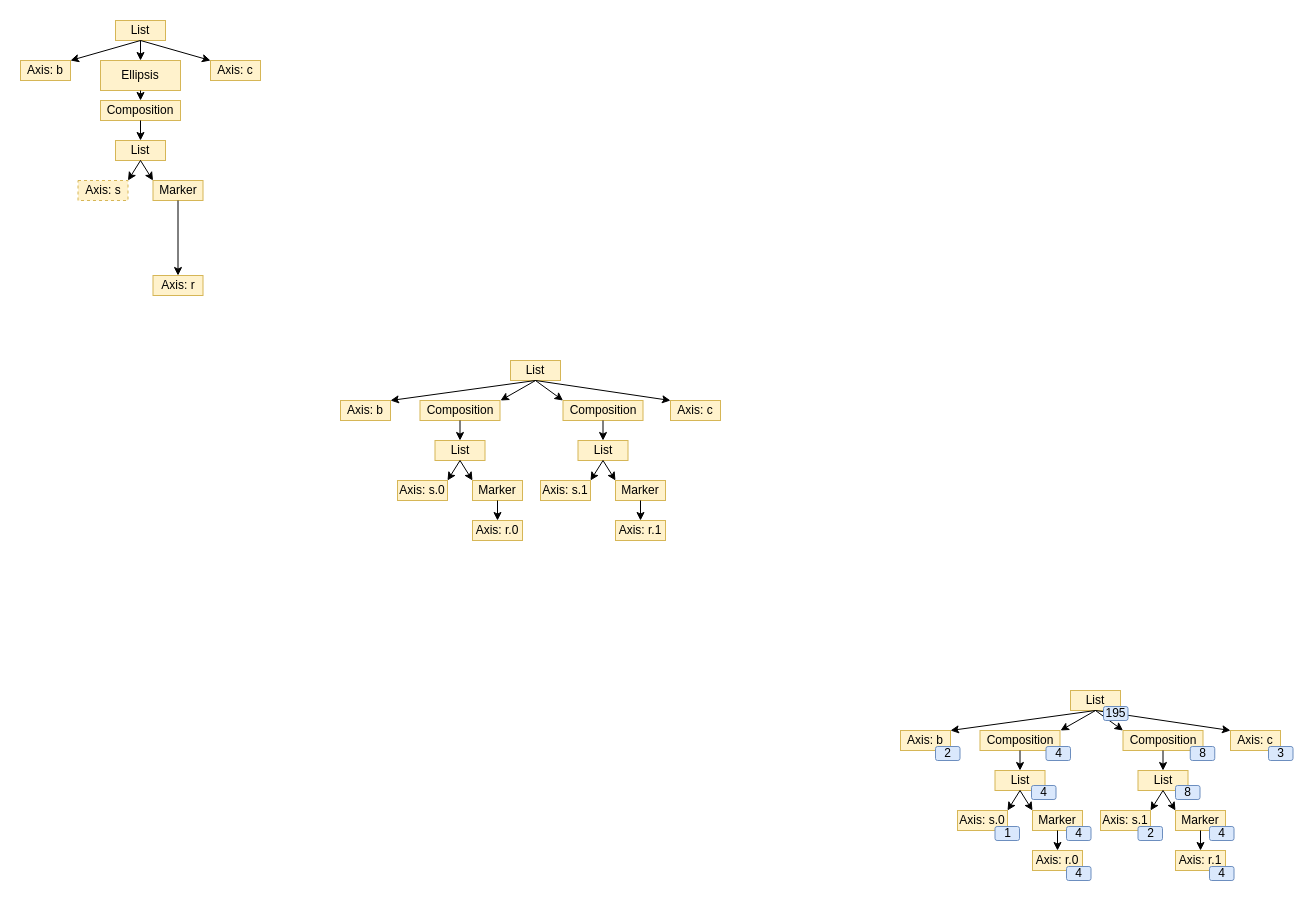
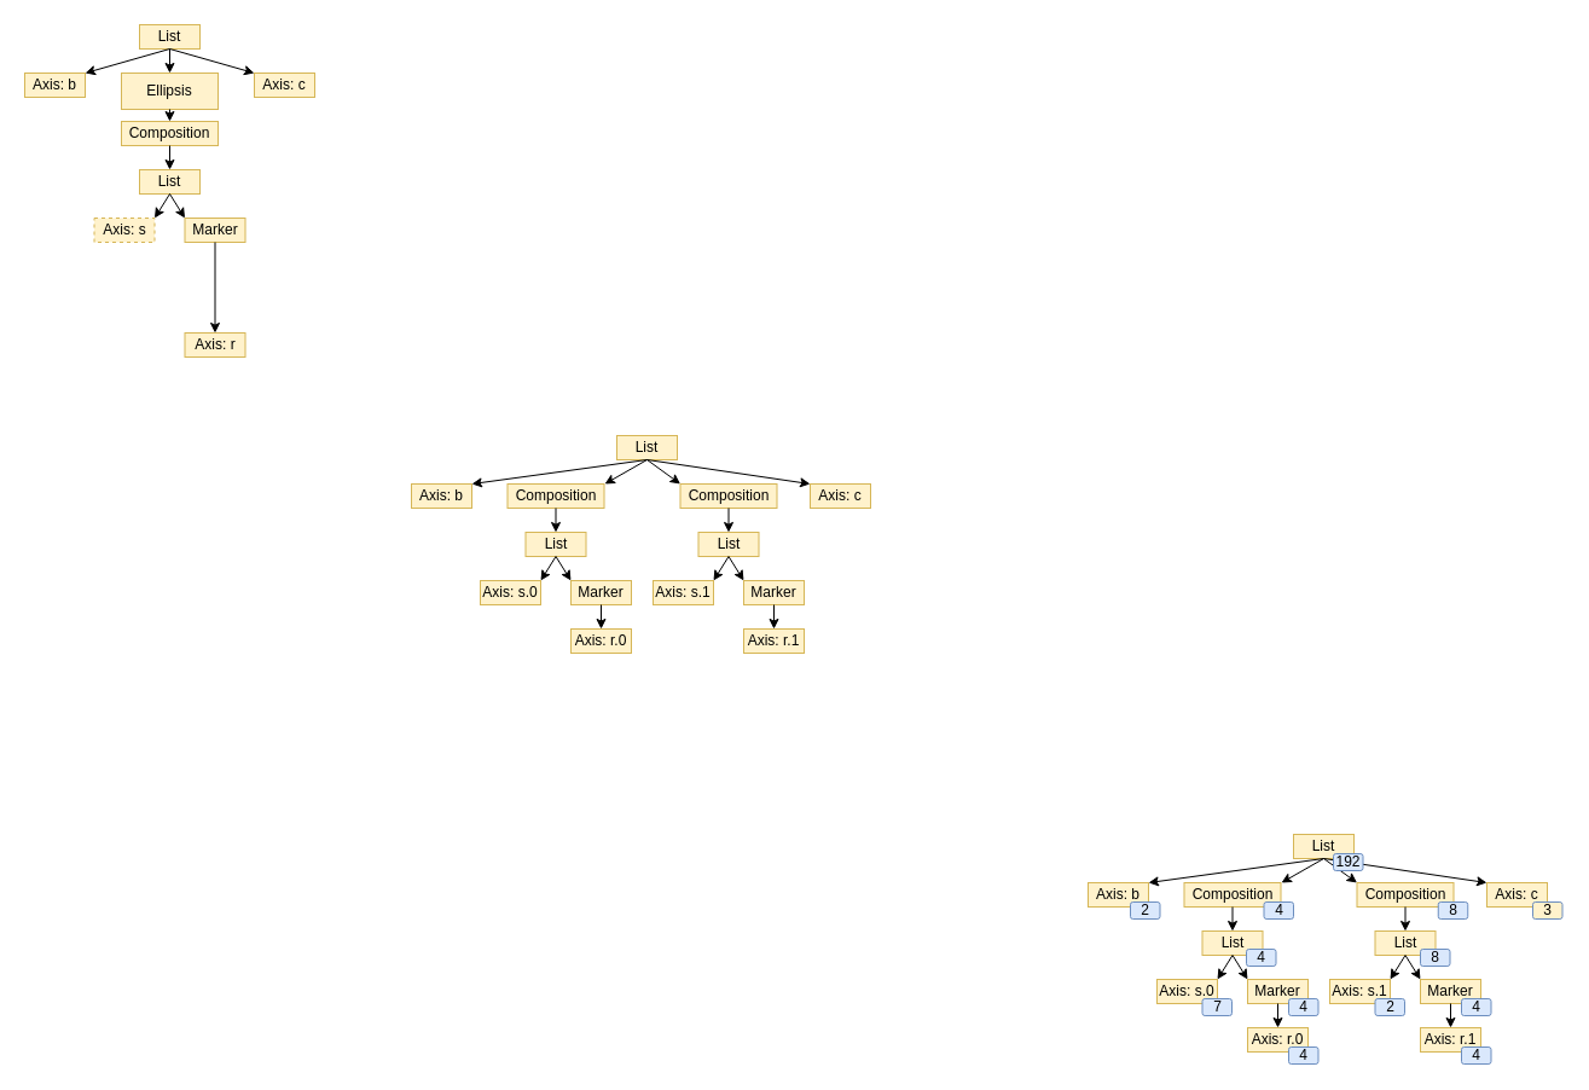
  <mxCell id="0" />
  <mxCell id="1" parent="0" />
  <mxCell id="2" value="List" style="rounded=0;whiteSpace=wrap;html=1;fillColor=#fff2cc;strokeColor=#d6b656;" vertex="1" parent="1"><mxGeometry x="115" y="20" width="50" height="20" as="geometry" /></mxCell>
  <mxCell id="3" value="Composition" style="rounded=0;whiteSpace=wrap;html=1;fillColor=#fff2cc;strokeColor=#d6b656;" vertex="1" parent="1"><mxGeometry x="100" y="100" width="80" height="20" as="geometry" /></mxCell>
  <mxCell id="4" value="Axis: b" style="rounded=0;whiteSpace=wrap;html=1;fillColor=#fff2cc;strokeColor=#d6b656;" vertex="1" parent="1"><mxGeometry x="20" y="60" width="50" height="20" as="geometry" /></mxCell>
  <mxCell id="5" value="Ellipsis" style="rounded=0;whiteSpace=wrap;html=1;fillColor=#fff2cc;strokeColor=#d6b656;" vertex="1" parent="1"><mxGeometry x="100" y="60" width="80" height="30" as="geometry" /></mxCell>
  <mxCell id="6" value="Axis: c" style="rounded=0;whiteSpace=wrap;html=1;fillColor=#fff2cc;strokeColor=#d6b656;" vertex="1" parent="1"><mxGeometry x="210" y="60" width="50" height="20" as="geometry" /></mxCell>
  <mxCell id="7" value="List" style="rounded=0;whiteSpace=wrap;html=1;fillColor=#fff2cc;strokeColor=#d6b656;" vertex="1" parent="1"><mxGeometry x="115" y="140" width="50" height="20" as="geometry" /></mxCell>
  <mxCell id="8" value="Axis: s" style="rounded=0;whiteSpace=wrap;html=1;fillColor=#fff2cc;strokeColor=#d6b656;dashed=1;" vertex="1" parent="1"><mxGeometry x="77.5" y="180" width="50" height="20" as="geometry" /></mxCell>
  <mxCell id="9" value="Marker" style="rounded=0;whiteSpace=wrap;html=1;fillColor=#fff2cc;strokeColor=#d6b656;" vertex="1" parent="1"><mxGeometry x="152.5" y="180" width="50" height="20" as="geometry" /></mxCell>
  <mxCell id="10" value="Axis: r" style="rounded=0;whiteSpace=wrap;html=1;fillColor=#fff2cc;strokeColor=#d6b656;" vertex="1" parent="1"><mxGeometry x="152.5" y="275" width="50" height="20" as="geometry" /></mxCell>
  <mxCell id="11" value="" style="endArrow=classic;html=1;rounded=0;exitX=0.5;exitY=1;exitDx=0;exitDy=0;entryX=1;entryY=0;entryDx=0;entryDy=0;" edge="1" parent="1" source="2" target="4"><mxGeometry width="50" height="50" relative="1" as="geometry"><mxPoint x="100" y="140" as="sourcePoint" /><mxPoint x="150" y="90" as="targetPoint" /></mxGeometry></mxCell>
  <mxCell id="12" value="" style="endArrow=classic;html=1;rounded=0;entryX=0;entryY=0;entryDx=0;entryDy=0;" edge="1" parent="1" target="6"><mxGeometry width="50" height="50" relative="1" as="geometry"><mxPoint x="140" y="40" as="sourcePoint" /><mxPoint x="80" y="70" as="targetPoint" /></mxGeometry></mxCell>
  <mxCell id="13" value="" style="endArrow=classic;html=1;rounded=0;entryX=0.5;entryY=0;entryDx=0;entryDy=0;" edge="1" parent="1" target="5"><mxGeometry width="50" height="50" relative="1" as="geometry"><mxPoint x="140" y="40" as="sourcePoint" /><mxPoint x="220" y="70" as="targetPoint" /></mxGeometry></mxCell>
  <mxCell id="14" value="" style="endArrow=classic;html=1;rounded=0;entryX=0.5;entryY=0;entryDx=0;entryDy=0;exitX=0.5;exitY=1;exitDx=0;exitDy=0;" edge="1" parent="1" source="5" target="3"><mxGeometry width="50" height="50" relative="1" as="geometry"><mxPoint x="150" y="50" as="sourcePoint" /><mxPoint x="150" y="70" as="targetPoint" /></mxGeometry></mxCell>
  <mxCell id="15" value="" style="endArrow=classic;html=1;rounded=0;entryX=0.5;entryY=0;entryDx=0;entryDy=0;exitX=0.5;exitY=1;exitDx=0;exitDy=0;" edge="1" parent="1" source="3" target="7"><mxGeometry width="50" height="50" relative="1" as="geometry"><mxPoint x="150" y="90" as="sourcePoint" /><mxPoint x="150" y="110" as="targetPoint" /></mxGeometry></mxCell>
  <mxCell id="16" value="" style="endArrow=classic;html=1;rounded=0;exitX=0.5;exitY=1;exitDx=0;exitDy=0;entryX=1;entryY=0;entryDx=0;entryDy=0;" edge="1" parent="1" source="7" target="8"><mxGeometry width="50" height="50" relative="1" as="geometry"><mxPoint x="150" y="130" as="sourcePoint" /><mxPoint x="130" y="180" as="targetPoint" /></mxGeometry></mxCell>
  <mxCell id="17" value="" style="endArrow=classic;html=1;rounded=0;exitX=0.5;exitY=1;exitDx=0;exitDy=0;entryX=0;entryY=0;entryDx=0;entryDy=0;" edge="1" parent="1" source="7" target="9"><mxGeometry width="50" height="50" relative="1" as="geometry"><mxPoint x="150" y="170" as="sourcePoint" /><mxPoint x="140" y="190" as="targetPoint" /></mxGeometry></mxCell>
  <mxCell id="18" value="" style="endArrow=classic;html=1;rounded=0;exitX=0.5;exitY=1;exitDx=0;exitDy=0;entryX=0.5;entryY=0;entryDx=0;entryDy=0;" edge="1" parent="1" source="9" target="10"><mxGeometry width="50" height="50" relative="1" as="geometry"><mxPoint x="150" y="170" as="sourcePoint" /><mxPoint x="163" y="190" as="targetPoint" /></mxGeometry></mxCell>
  <mxCell id="19" value="List" style="rounded=0;whiteSpace=wrap;html=1;fillColor=#fff2cc;strokeColor=#d6b656;" vertex="1" parent="1"><mxGeometry x="510" y="360" width="50" height="20" as="geometry" /></mxCell>
  <mxCell id="20" value="Axis: b" style="rounded=0;whiteSpace=wrap;html=1;fillColor=#fff2cc;strokeColor=#d6b656;" vertex="1" parent="1"><mxGeometry x="340" y="400" width="50" height="20" as="geometry" /></mxCell>
  <mxCell id="21" value="Axis: c" style="rounded=0;whiteSpace=wrap;html=1;fillColor=#fff2cc;strokeColor=#d6b656;" vertex="1" parent="1"><mxGeometry x="670" y="400" width="50" height="20" as="geometry" /></mxCell>
  <mxCell id="22" value="" style="endArrow=classic;html=1;rounded=0;exitX=0.5;exitY=1;exitDx=0;exitDy=0;entryX=1;entryY=0;entryDx=0;entryDy=0;" edge="1" parent="1" source="19" target="20"><mxGeometry width="50" height="50" relative="1" as="geometry"><mxPoint x="460" y="480" as="sourcePoint" /><mxPoint x="510" y="430" as="targetPoint" /></mxGeometry></mxCell>
  <mxCell id="23" value="" style="endArrow=classic;html=1;rounded=0;entryX=0;entryY=0;entryDx=0;entryDy=0;exitX=0.5;exitY=1;exitDx=0;exitDy=0;" edge="1" parent="1" target="21" source="19"><mxGeometry width="50" height="50" relative="1" as="geometry"><mxPoint x="500" y="380" as="sourcePoint" /><mxPoint x="440" y="410" as="targetPoint" /></mxGeometry></mxCell>
  <mxCell id="24" value="" style="endArrow=classic;html=1;rounded=0;entryX=0.5;entryY=0;entryDx=0;entryDy=0;exitX=0.5;exitY=1;exitDx=0;exitDy=0;" edge="1" parent="1" source="19"><mxGeometry width="50" height="50" relative="1" as="geometry"><mxPoint x="500" y="380" as="sourcePoint" /><mxPoint x="500" y="400" as="targetPoint" /></mxGeometry></mxCell>
  <mxCell id="25" value="Composition" style="rounded=0;whiteSpace=wrap;html=1;fillColor=#fff2cc;strokeColor=#d6b656;" vertex="1" parent="1"><mxGeometry x="419.5" y="400" width="80" height="20" as="geometry" /></mxCell>
  <mxCell id="26" value="List" style="rounded=0;whiteSpace=wrap;html=1;fillColor=#fff2cc;strokeColor=#d6b656;" vertex="1" parent="1"><mxGeometry x="434.5" y="440" width="50" height="20" as="geometry" /></mxCell>
  <mxCell id="27" value="Axis: s.0" style="rounded=0;whiteSpace=wrap;html=1;fillColor=#fff2cc;strokeColor=#d6b656;" vertex="1" parent="1"><mxGeometry x="397" y="480" width="50" height="20" as="geometry" /></mxCell>
  <mxCell id="28" value="Marker" style="rounded=0;whiteSpace=wrap;html=1;fillColor=#fff2cc;strokeColor=#d6b656;" vertex="1" parent="1"><mxGeometry x="472" y="480" width="50" height="20" as="geometry" /></mxCell>
  <mxCell id="29" value="Axis: r.0" style="rounded=0;whiteSpace=wrap;html=1;fillColor=#fff2cc;strokeColor=#d6b656;" vertex="1" parent="1"><mxGeometry x="472" y="520" width="50" height="20" as="geometry" /></mxCell>
  <mxCell id="30" value="" style="endArrow=classic;html=1;rounded=0;entryX=0.5;entryY=0;entryDx=0;entryDy=0;exitX=0.5;exitY=1;exitDx=0;exitDy=0;" edge="1" parent="1" source="25" target="26"><mxGeometry width="50" height="50" relative="1" as="geometry"><mxPoint x="469.5" y="390" as="sourcePoint" /><mxPoint x="469.5" y="410" as="targetPoint" /></mxGeometry></mxCell>
  <mxCell id="31" value="" style="endArrow=classic;html=1;rounded=0;exitX=0.5;exitY=1;exitDx=0;exitDy=0;entryX=1;entryY=0;entryDx=0;entryDy=0;" edge="1" parent="1" source="26" target="27"><mxGeometry width="50" height="50" relative="1" as="geometry"><mxPoint x="469.5" y="430" as="sourcePoint" /><mxPoint x="449.5" y="480" as="targetPoint" /></mxGeometry></mxCell>
  <mxCell id="32" value="" style="endArrow=classic;html=1;rounded=0;exitX=0.5;exitY=1;exitDx=0;exitDy=0;entryX=0;entryY=0;entryDx=0;entryDy=0;" edge="1" parent="1" source="26" target="28"><mxGeometry width="50" height="50" relative="1" as="geometry"><mxPoint x="469.5" y="470" as="sourcePoint" /><mxPoint x="459.5" y="490" as="targetPoint" /></mxGeometry></mxCell>
  <mxCell id="33" value="" style="endArrow=classic;html=1;rounded=0;exitX=0.5;exitY=1;exitDx=0;exitDy=0;entryX=0.5;entryY=0;entryDx=0;entryDy=0;" edge="1" parent="1" source="28" target="29"><mxGeometry width="50" height="50" relative="1" as="geometry"><mxPoint x="469.5" y="470" as="sourcePoint" /><mxPoint x="482.5" y="490" as="targetPoint" /></mxGeometry></mxCell>
  <mxCell id="34" value="Composition" style="rounded=0;whiteSpace=wrap;html=1;fillColor=#fff2cc;strokeColor=#d6b656;" vertex="1" parent="1"><mxGeometry x="562.5" y="400" width="80" height="20" as="geometry" /></mxCell>
  <mxCell id="35" value="List" style="rounded=0;whiteSpace=wrap;html=1;fillColor=#fff2cc;strokeColor=#d6b656;" vertex="1" parent="1"><mxGeometry x="577.5" y="440" width="50" height="20" as="geometry" /></mxCell>
  <mxCell id="36" value="Axis: s.1" style="rounded=0;whiteSpace=wrap;html=1;fillColor=#fff2cc;strokeColor=#d6b656;" vertex="1" parent="1"><mxGeometry x="540" y="480" width="50" height="20" as="geometry" /></mxCell>
  <mxCell id="37" value="Marker" style="rounded=0;whiteSpace=wrap;html=1;fillColor=#fff2cc;strokeColor=#d6b656;" vertex="1" parent="1"><mxGeometry x="615" y="480" width="50" height="20" as="geometry" /></mxCell>
  <mxCell id="38" value="Axis: r.1" style="rounded=0;whiteSpace=wrap;html=1;fillColor=#fff2cc;strokeColor=#d6b656;" vertex="1" parent="1"><mxGeometry x="615" y="520" width="50" height="20" as="geometry" /></mxCell>
  <mxCell id="39" value="" style="endArrow=classic;html=1;rounded=0;entryX=0.5;entryY=0;entryDx=0;entryDy=0;exitX=0.5;exitY=1;exitDx=0;exitDy=0;" edge="1" parent="1" source="34" target="35"><mxGeometry width="50" height="50" relative="1" as="geometry"><mxPoint x="612.5" y="390" as="sourcePoint" /><mxPoint x="612.5" y="410" as="targetPoint" /></mxGeometry></mxCell>
  <mxCell id="40" value="" style="endArrow=classic;html=1;rounded=0;exitX=0.5;exitY=1;exitDx=0;exitDy=0;entryX=1;entryY=0;entryDx=0;entryDy=0;" edge="1" parent="1" source="35" target="36"><mxGeometry width="50" height="50" relative="1" as="geometry"><mxPoint x="612.5" y="430" as="sourcePoint" /><mxPoint x="592.5" y="480" as="targetPoint" /></mxGeometry></mxCell>
  <mxCell id="41" value="" style="endArrow=classic;html=1;rounded=0;exitX=0.5;exitY=1;exitDx=0;exitDy=0;entryX=0;entryY=0;entryDx=0;entryDy=0;" edge="1" parent="1" source="35" target="37"><mxGeometry width="50" height="50" relative="1" as="geometry"><mxPoint x="612.5" y="470" as="sourcePoint" /><mxPoint x="602.5" y="490" as="targetPoint" /></mxGeometry></mxCell>
  <mxCell id="42" value="" style="endArrow=classic;html=1;rounded=0;exitX=0.5;exitY=1;exitDx=0;exitDy=0;entryX=0.5;entryY=0;entryDx=0;entryDy=0;" edge="1" parent="1" source="37" target="38"><mxGeometry width="50" height="50" relative="1" as="geometry"><mxPoint x="612.5" y="470" as="sourcePoint" /><mxPoint x="625.5" y="490" as="targetPoint" /></mxGeometry></mxCell>
  <mxCell id="43" value="" style="endArrow=classic;html=1;rounded=0;entryX=0;entryY=0;entryDx=0;entryDy=0;exitX=0.5;exitY=1;exitDx=0;exitDy=0;" edge="1" parent="1" source="19" target="34"><mxGeometry width="50" height="50" relative="1" as="geometry"><mxPoint x="545" y="390" as="sourcePoint" /><mxPoint x="510" y="410" as="targetPoint" /></mxGeometry></mxCell>
  <mxCell id="44" value="List" style="rounded=0;whiteSpace=wrap;html=1;fillColor=#fff2cc;strokeColor=#d6b656;" vertex="1" parent="1"><mxGeometry x="1070" y="690" width="50" height="20" as="geometry" /></mxCell>
  <mxCell id="45" value="Axis: b" style="rounded=0;whiteSpace=wrap;html=1;fillColor=#fff2cc;strokeColor=#d6b656;" vertex="1" parent="1"><mxGeometry x="900" y="730" width="50" height="20" as="geometry" /></mxCell>
  <mxCell id="46" value="Axis: c" style="rounded=0;whiteSpace=wrap;html=1;fillColor=#fff2cc;strokeColor=#d6b656;" vertex="1" parent="1"><mxGeometry x="1230" y="730" width="50" height="20" as="geometry" /></mxCell>
  <mxCell id="47" value="" style="endArrow=classic;html=1;rounded=0;exitX=0.5;exitY=1;exitDx=0;exitDy=0;entryX=1;entryY=0;entryDx=0;entryDy=0;" edge="1" parent="1" source="44" target="45"><mxGeometry width="50" height="50" relative="1" as="geometry"><mxPoint x="1020" y="810" as="sourcePoint" /><mxPoint x="1070" y="760" as="targetPoint" /></mxGeometry></mxCell>
  <mxCell id="48" value="" style="endArrow=classic;html=1;rounded=0;entryX=0;entryY=0;entryDx=0;entryDy=0;exitX=0.5;exitY=1;exitDx=0;exitDy=0;" edge="1" parent="1" source="44" target="46"><mxGeometry width="50" height="50" relative="1" as="geometry"><mxPoint x="1060" y="710" as="sourcePoint" /><mxPoint x="1000" y="740" as="targetPoint" /></mxGeometry></mxCell>
  <mxCell id="49" value="" style="endArrow=classic;html=1;rounded=0;entryX=0.5;entryY=0;entryDx=0;entryDy=0;exitX=0.5;exitY=1;exitDx=0;exitDy=0;" edge="1" parent="1" source="44"><mxGeometry width="50" height="50" relative="1" as="geometry"><mxPoint x="1060" y="710" as="sourcePoint" /><mxPoint x="1060" y="730" as="targetPoint" /></mxGeometry></mxCell>
  <mxCell id="50" value="Composition" style="rounded=0;whiteSpace=wrap;html=1;fillColor=#fff2cc;strokeColor=#d6b656;" vertex="1" parent="1"><mxGeometry x="979.5" y="730" width="80" height="20" as="geometry" /></mxCell>
  <mxCell id="51" value="List" style="rounded=0;whiteSpace=wrap;html=1;fillColor=#fff2cc;strokeColor=#d6b656;" vertex="1" parent="1"><mxGeometry x="994.5" y="770" width="50" height="20" as="geometry" /></mxCell>
  <mxCell id="52" value="Axis: s.0" style="rounded=0;whiteSpace=wrap;html=1;fillColor=#fff2cc;strokeColor=#d6b656;" vertex="1" parent="1"><mxGeometry x="957" y="810" width="50" height="20" as="geometry" /></mxCell>
  <mxCell id="53" value="Marker" style="rounded=0;whiteSpace=wrap;html=1;fillColor=#fff2cc;strokeColor=#d6b656;" vertex="1" parent="1"><mxGeometry x="1032" y="810" width="50" height="20" as="geometry" /></mxCell>
  <mxCell id="54" value="Axis: r.0" style="rounded=0;whiteSpace=wrap;html=1;fillColor=#fff2cc;strokeColor=#d6b656;" vertex="1" parent="1"><mxGeometry x="1032" y="850" width="50" height="20" as="geometry" /></mxCell>
  <mxCell id="55" value="" style="endArrow=classic;html=1;rounded=0;entryX=0.5;entryY=0;entryDx=0;entryDy=0;exitX=0.5;exitY=1;exitDx=0;exitDy=0;" edge="1" parent="1" source="50" target="51"><mxGeometry width="50" height="50" relative="1" as="geometry"><mxPoint x="1029.5" y="720" as="sourcePoint" /><mxPoint x="1029.5" y="740" as="targetPoint" /></mxGeometry></mxCell>
  <mxCell id="56" value="" style="endArrow=classic;html=1;rounded=0;exitX=0.5;exitY=1;exitDx=0;exitDy=0;entryX=1;entryY=0;entryDx=0;entryDy=0;" edge="1" parent="1" source="51" target="52"><mxGeometry width="50" height="50" relative="1" as="geometry"><mxPoint x="1029.5" y="760" as="sourcePoint" /><mxPoint x="1009.5" y="810" as="targetPoint" /></mxGeometry></mxCell>
  <mxCell id="57" value="" style="endArrow=classic;html=1;rounded=0;exitX=0.5;exitY=1;exitDx=0;exitDy=0;entryX=0;entryY=0;entryDx=0;entryDy=0;" edge="1" parent="1" source="51" target="53"><mxGeometry width="50" height="50" relative="1" as="geometry"><mxPoint x="1029.5" y="800" as="sourcePoint" /><mxPoint x="1019.5" y="820" as="targetPoint" /></mxGeometry></mxCell>
  <mxCell id="58" value="" style="endArrow=classic;html=1;rounded=0;exitX=0.5;exitY=1;exitDx=0;exitDy=0;entryX=0.5;entryY=0;entryDx=0;entryDy=0;" edge="1" parent="1" source="53" target="54"><mxGeometry width="50" height="50" relative="1" as="geometry"><mxPoint x="1029.5" y="800" as="sourcePoint" /><mxPoint x="1042.5" y="820" as="targetPoint" /></mxGeometry></mxCell>
  <mxCell id="59" value="Composition" style="rounded=0;whiteSpace=wrap;html=1;fillColor=#fff2cc;strokeColor=#d6b656;" vertex="1" parent="1"><mxGeometry x="1122.5" y="730" width="80" height="20" as="geometry" /></mxCell>
  <mxCell id="60" value="List" style="rounded=0;whiteSpace=wrap;html=1;fillColor=#fff2cc;strokeColor=#d6b656;" vertex="1" parent="1"><mxGeometry x="1137.5" y="770" width="50" height="20" as="geometry" /></mxCell>
  <mxCell id="61" value="Axis: s.1" style="rounded=0;whiteSpace=wrap;html=1;fillColor=#fff2cc;strokeColor=#d6b656;" vertex="1" parent="1"><mxGeometry x="1100" y="810" width="50" height="20" as="geometry" /></mxCell>
  <mxCell id="62" value="Marker" style="rounded=0;whiteSpace=wrap;html=1;fillColor=#fff2cc;strokeColor=#d6b656;" vertex="1" parent="1"><mxGeometry x="1175" y="810" width="50" height="20" as="geometry" /></mxCell>
  <mxCell id="63" value="Axis: r.1" style="rounded=0;whiteSpace=wrap;html=1;fillColor=#fff2cc;strokeColor=#d6b656;" vertex="1" parent="1"><mxGeometry x="1175" y="850" width="50" height="20" as="geometry" /></mxCell>
  <mxCell id="64" value="" style="endArrow=classic;html=1;rounded=0;entryX=0.5;entryY=0;entryDx=0;entryDy=0;exitX=0.5;exitY=1;exitDx=0;exitDy=0;" edge="1" parent="1" source="59" target="60"><mxGeometry width="50" height="50" relative="1" as="geometry"><mxPoint x="1172.5" y="720" as="sourcePoint" /><mxPoint x="1172.5" y="740" as="targetPoint" /></mxGeometry></mxCell>
  <mxCell id="65" value="" style="endArrow=classic;html=1;rounded=0;exitX=0.5;exitY=1;exitDx=0;exitDy=0;entryX=1;entryY=0;entryDx=0;entryDy=0;" edge="1" parent="1" source="60" target="61"><mxGeometry width="50" height="50" relative="1" as="geometry"><mxPoint x="1172.5" y="760" as="sourcePoint" /><mxPoint x="1152.5" y="810" as="targetPoint" /></mxGeometry></mxCell>
  <mxCell id="66" value="" style="endArrow=classic;html=1;rounded=0;exitX=0.5;exitY=1;exitDx=0;exitDy=0;entryX=0;entryY=0;entryDx=0;entryDy=0;" edge="1" parent="1" source="60" target="62"><mxGeometry width="50" height="50" relative="1" as="geometry"><mxPoint x="1172.5" y="800" as="sourcePoint" /><mxPoint x="1162.5" y="820" as="targetPoint" /></mxGeometry></mxCell>
  <mxCell id="67" value="" style="endArrow=classic;html=1;rounded=0;exitX=0.5;exitY=1;exitDx=0;exitDy=0;entryX=0.5;entryY=0;entryDx=0;entryDy=0;" edge="1" parent="1" source="62" target="63"><mxGeometry width="50" height="50" relative="1" as="geometry"><mxPoint x="1172.5" y="800" as="sourcePoint" /><mxPoint x="1185.5" y="820" as="targetPoint" /></mxGeometry></mxCell>
  <mxCell id="68" value="" style="endArrow=classic;html=1;rounded=0;entryX=0;entryY=0;entryDx=0;entryDy=0;exitX=0.5;exitY=1;exitDx=0;exitDy=0;" edge="1" parent="1" source="44" target="59"><mxGeometry width="50" height="50" relative="1" as="geometry"><mxPoint x="1105" y="720" as="sourcePoint" /><mxPoint x="1070" y="740" as="targetPoint" /></mxGeometry></mxCell>
- <mxCell id="69" value="195" style="rounded=1;whiteSpace=wrap;html=1;fillColor=#dae8fc;strokeColor=#6c8ebf;" vertex="1" parent="1"><mxGeometry x="1103" y="706" width="24.5" height="14" as="geometry" /></mxCell>
+ <mxCell id="69" value="192" style="rounded=1;whiteSpace=wrap;html=1;fillColor=#dae8fc;strokeColor=#6c8ebf;" vertex="1" parent="1"><mxGeometry x="1103" y="706" width="24.5" height="14" as="geometry" /></mxCell>
  <mxCell id="70" value="2" style="rounded=1;whiteSpace=wrap;html=1;fillColor=#dae8fc;strokeColor=#6c8ebf;" vertex="1" parent="1"><mxGeometry x="935" y="746" width="24.5" height="14" as="geometry" /></mxCell>
  <mxCell id="71" value="4" style="rounded=1;whiteSpace=wrap;html=1;fillColor=#dae8fc;strokeColor=#6c8ebf;" vertex="1" parent="1"><mxGeometry x="1066" y="866" width="24.5" height="14" as="geometry" /></mxCell>
  <mxCell id="72" value="4" style="rounded=1;whiteSpace=wrap;html=1;fillColor=#dae8fc;strokeColor=#6c8ebf;" vertex="1" parent="1"><mxGeometry x="1209" y="866" width="24.5" height="14" as="geometry" /></mxCell>
  <mxCell id="73" value="4" style="rounded=1;whiteSpace=wrap;html=1;fillColor=#dae8fc;strokeColor=#6c8ebf;" vertex="1" parent="1"><mxGeometry x="1209" y="826" width="24.5" height="14" as="geometry" /></mxCell>
  <mxCell id="74" value="4" style="rounded=1;whiteSpace=wrap;html=1;fillColor=#dae8fc;strokeColor=#6c8ebf;" vertex="1" parent="1"><mxGeometry x="1066" y="826" width="24.5" height="14" as="geometry" /></mxCell>
  <mxCell id="75" value="2" style="rounded=1;whiteSpace=wrap;html=1;fillColor=#dae8fc;strokeColor=#6c8ebf;" vertex="1" parent="1"><mxGeometry x="1137.5" y="826" width="24.5" height="14" as="geometry" /></mxCell>
- <mxCell id="76" value="1" style="rounded=1;whiteSpace=wrap;html=1;fillColor=#dae8fc;strokeColor=#6c8ebf;" vertex="1" parent="1"><mxGeometry x="994.5" y="826" width="24.5" height="14" as="geometry" /></mxCell>
+ <mxCell id="76" value="7" style="rounded=1;whiteSpace=wrap;html=1;fillColor=#dae8fc;strokeColor=#6c8ebf;" vertex="1" parent="1"><mxGeometry x="994.5" y="826" width="24.5" height="14" as="geometry" /></mxCell>
  <mxCell id="77" value="4" style="rounded=1;whiteSpace=wrap;html=1;fillColor=#dae8fc;strokeColor=#6c8ebf;" vertex="1" parent="1"><mxGeometry x="1031" y="785" width="24.5" height="14" as="geometry" /></mxCell>
  <mxCell id="78" value="8" style="rounded=1;whiteSpace=wrap;html=1;fillColor=#dae8fc;strokeColor=#6c8ebf;" vertex="1" parent="1"><mxGeometry x="1175" y="785" width="24.5" height="14" as="geometry" /></mxCell>
  <mxCell id="79" value="4" style="rounded=1;whiteSpace=wrap;html=1;fillColor=#dae8fc;strokeColor=#6c8ebf;" vertex="1" parent="1"><mxGeometry x="1045.5" y="746" width="24.5" height="14" as="geometry" /></mxCell>
  <mxCell id="80" value="8" style="rounded=1;whiteSpace=wrap;html=1;fillColor=#dae8fc;strokeColor=#6c8ebf;" vertex="1" parent="1"><mxGeometry x="1189.75" y="746" width="24.5" height="14" as="geometry" /></mxCell>
- <mxCell id="81" value="3" style="rounded=1;whiteSpace=wrap;html=1;fillColor=#dae8fc;strokeColor=#6c8ebf;" vertex="1" parent="1"><mxGeometry x="1268" y="746" width="24.5" height="14" as="geometry" /></mxCell>
+ <mxCell id="81" value="3" style="rounded=1;whiteSpace=wrap;html=1;fillColor=#fff2cc;strokeColor=#6c8ebf;" vertex="1" parent="1"><mxGeometry x="1268" y="746" width="24.5" height="14" as="geometry" /></mxCell>
